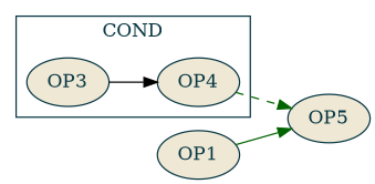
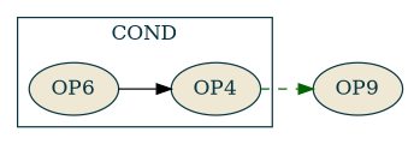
  digraph {
    rankdir=LR
    node [color="#073642" fillcolor="#eee8d5" fontcolor="#073642" style=filled]
    edge [color=darkgreen]
-   OP3
+   OP3 [label=OP6]
    OP4
-   OP5
-   OP1
+   OP5 [label=OP9]
    subgraph cluster_1 {
      color="#073642"
      fontcolor="#073642"
      label=COND
      OP3
      OP4
    }
    OP3 -> OP4 [color=black]
    OP4 -> OP5 [style=dashed]
-   OP1 -> OP5
  }
